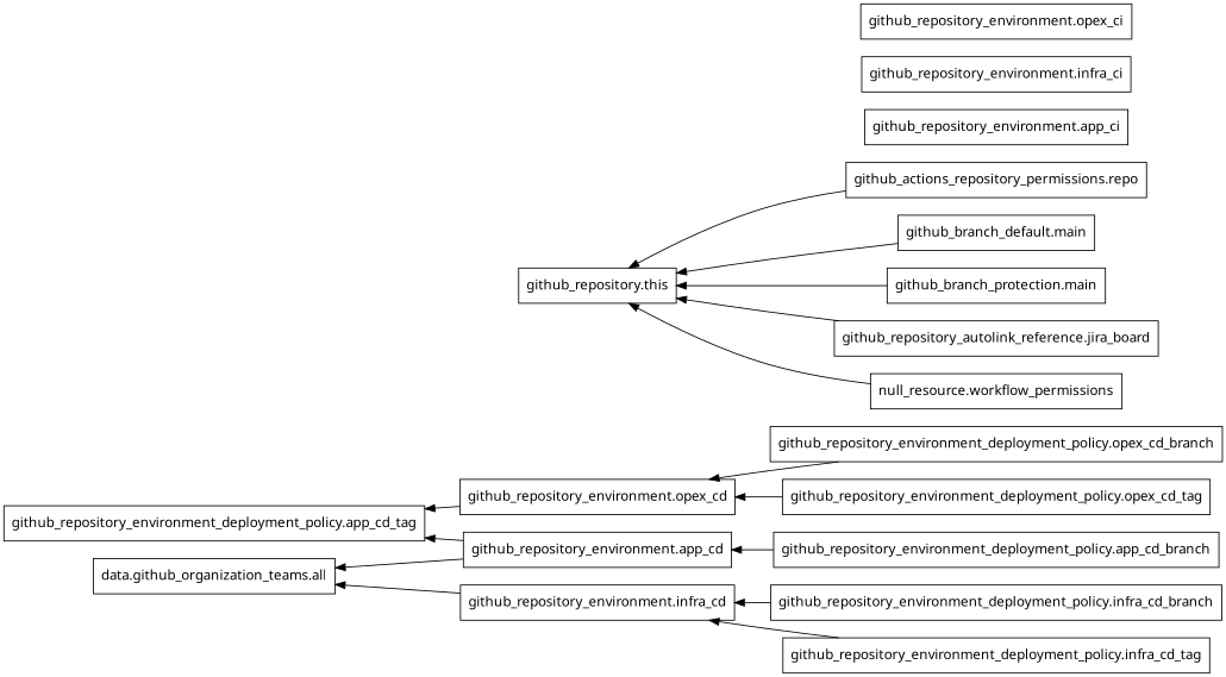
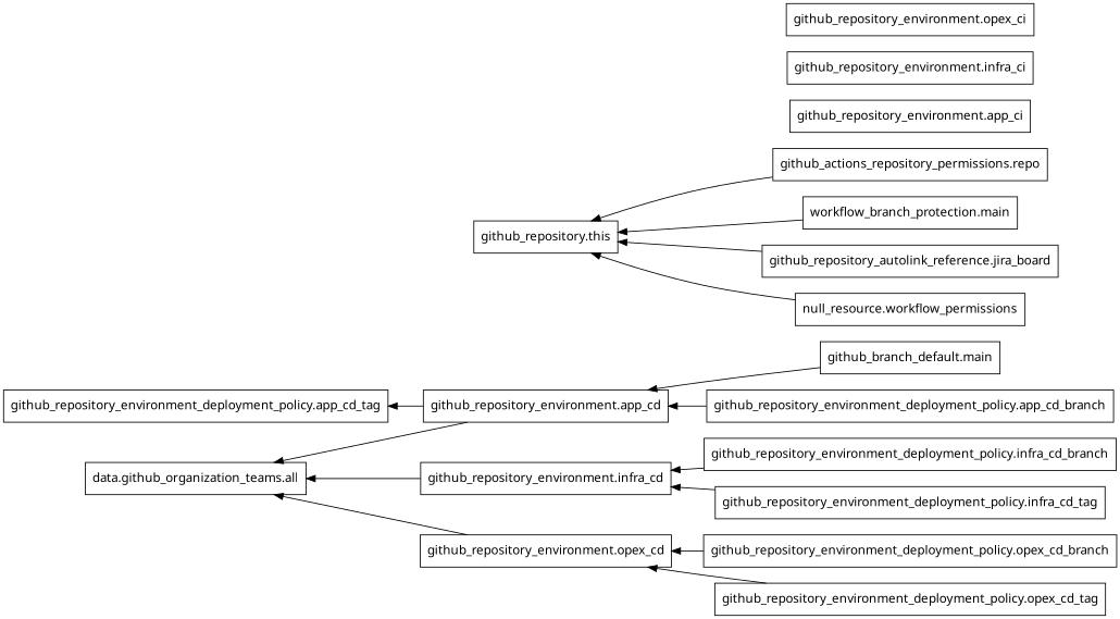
  digraph {
    rankdir=RL
    node [fontname="sans-serif" shape=rect]
    n1 [label="data.github_organization_teams.all"]
    n2 [label="github_actions_repository_permissions.repo"]
    n3 [label="github_repository.this"]
    n4 [label="github_branch_default.main"]
-   n5 [label="github_branch_protection.main"]
+   n5 [label="workflow_branch_protection.main"]
    n6 [label="github_repository_autolink_reference.jira_board"]
    n7 [label="github_repository_environment.app_cd"]
    n8 [label="github_repository_environment_deployment_policy.app_cd_tag"]
    n9 [label="github_repository_environment.app_ci"]
    n10 [label="github_repository_environment.infra_cd"]
    n11 [label="github_repository_environment.infra_ci"]
    n12 [label="github_repository_environment.opex_cd"]
    n13 [label="github_repository_environment.opex_ci"]
    n14 [label="github_repository_environment_deployment_policy.app_cd_branch"]
    n15 [label="github_repository_environment_deployment_policy.infra_cd_branch"]
    n16 [label="github_repository_environment_deployment_policy.infra_cd_tag"]
    n17 [label="github_repository_environment_deployment_policy.opex_cd_branch"]
    n18 [label="github_repository_environment_deployment_policy.opex_cd_tag"]
    n19 [label="null_resource.workflow_permissions"]
    n2 -> n3
-   n4 -> n3
+   n4 -> n7
    n5 -> n3
    n6 -> n3
    n7 -> n1
    n7 -> n8
    n10 -> n1
-   n12 -> n8
+   n12 -> n1
    n14 -> n7
    n15 -> n10
    n16 -> n10
    n17 -> n12
    n18 -> n12
    n19 -> n3
  }
